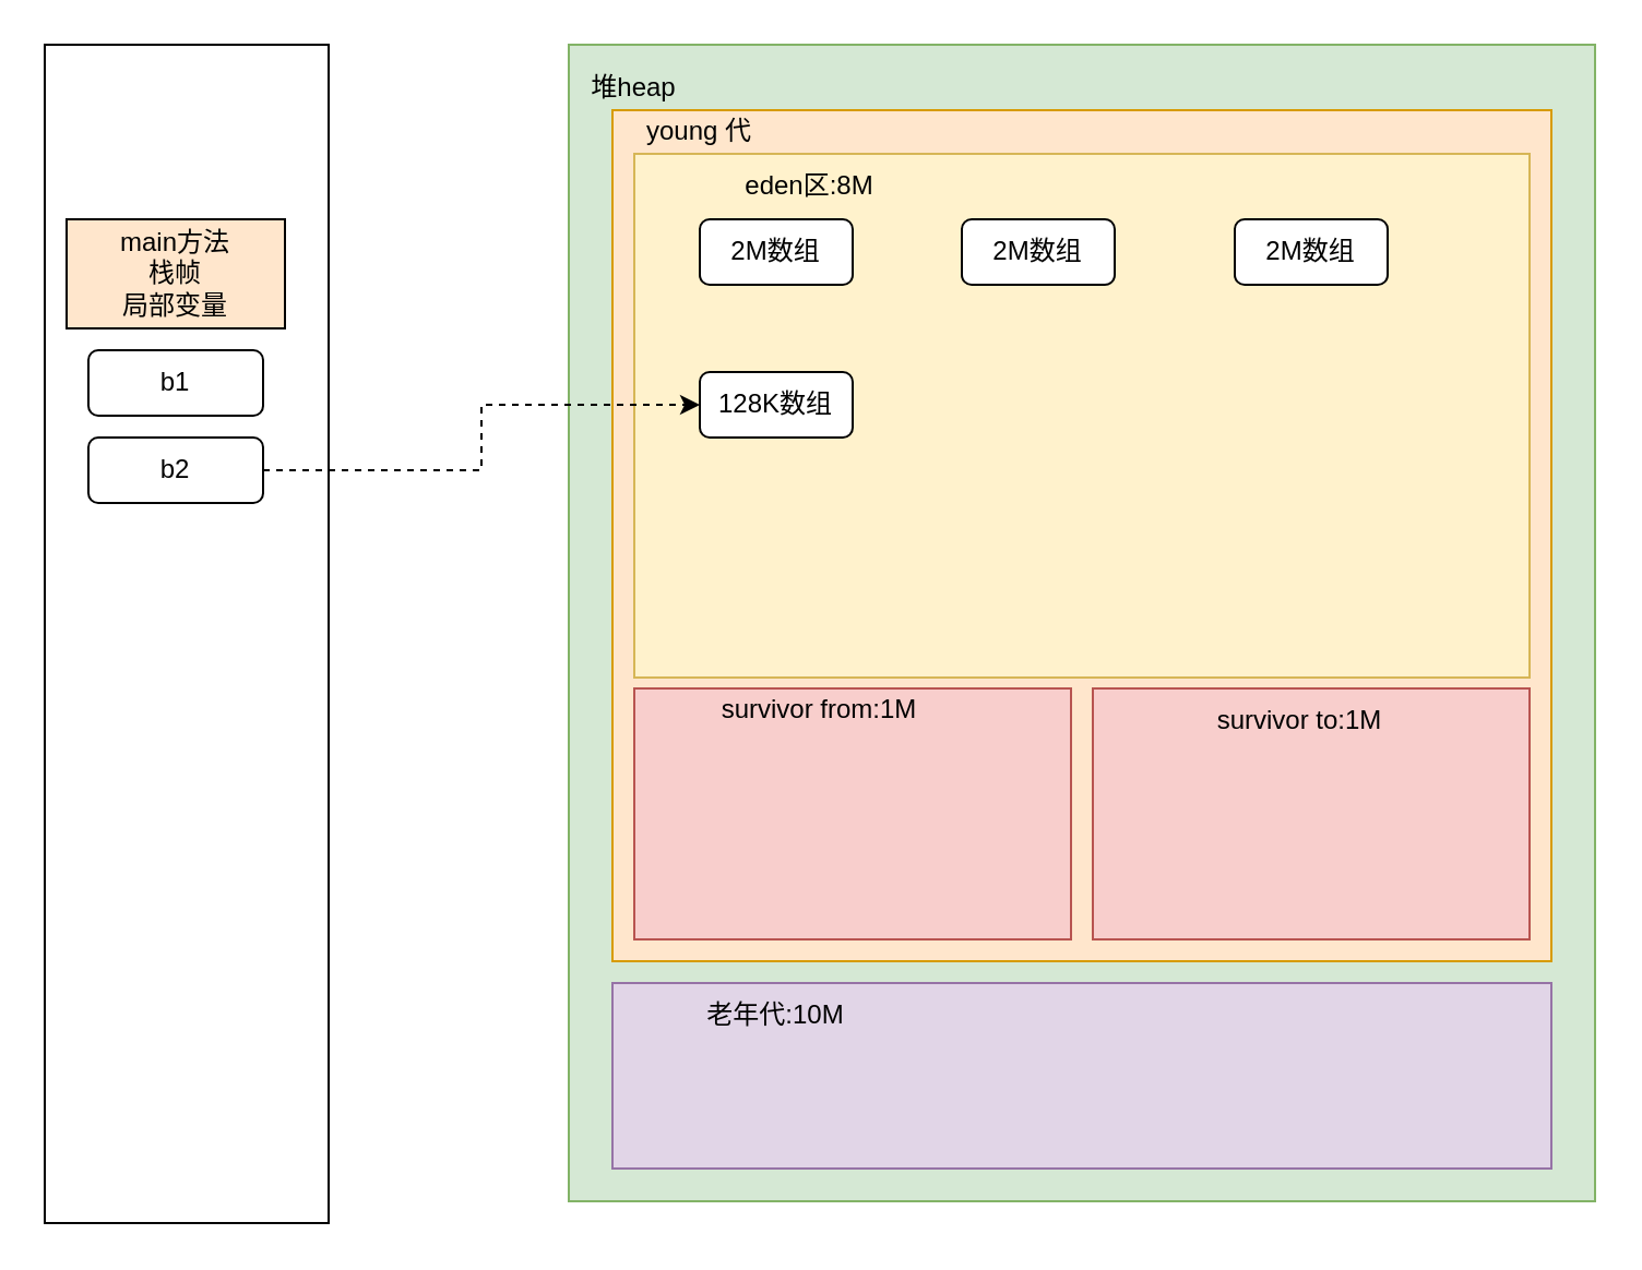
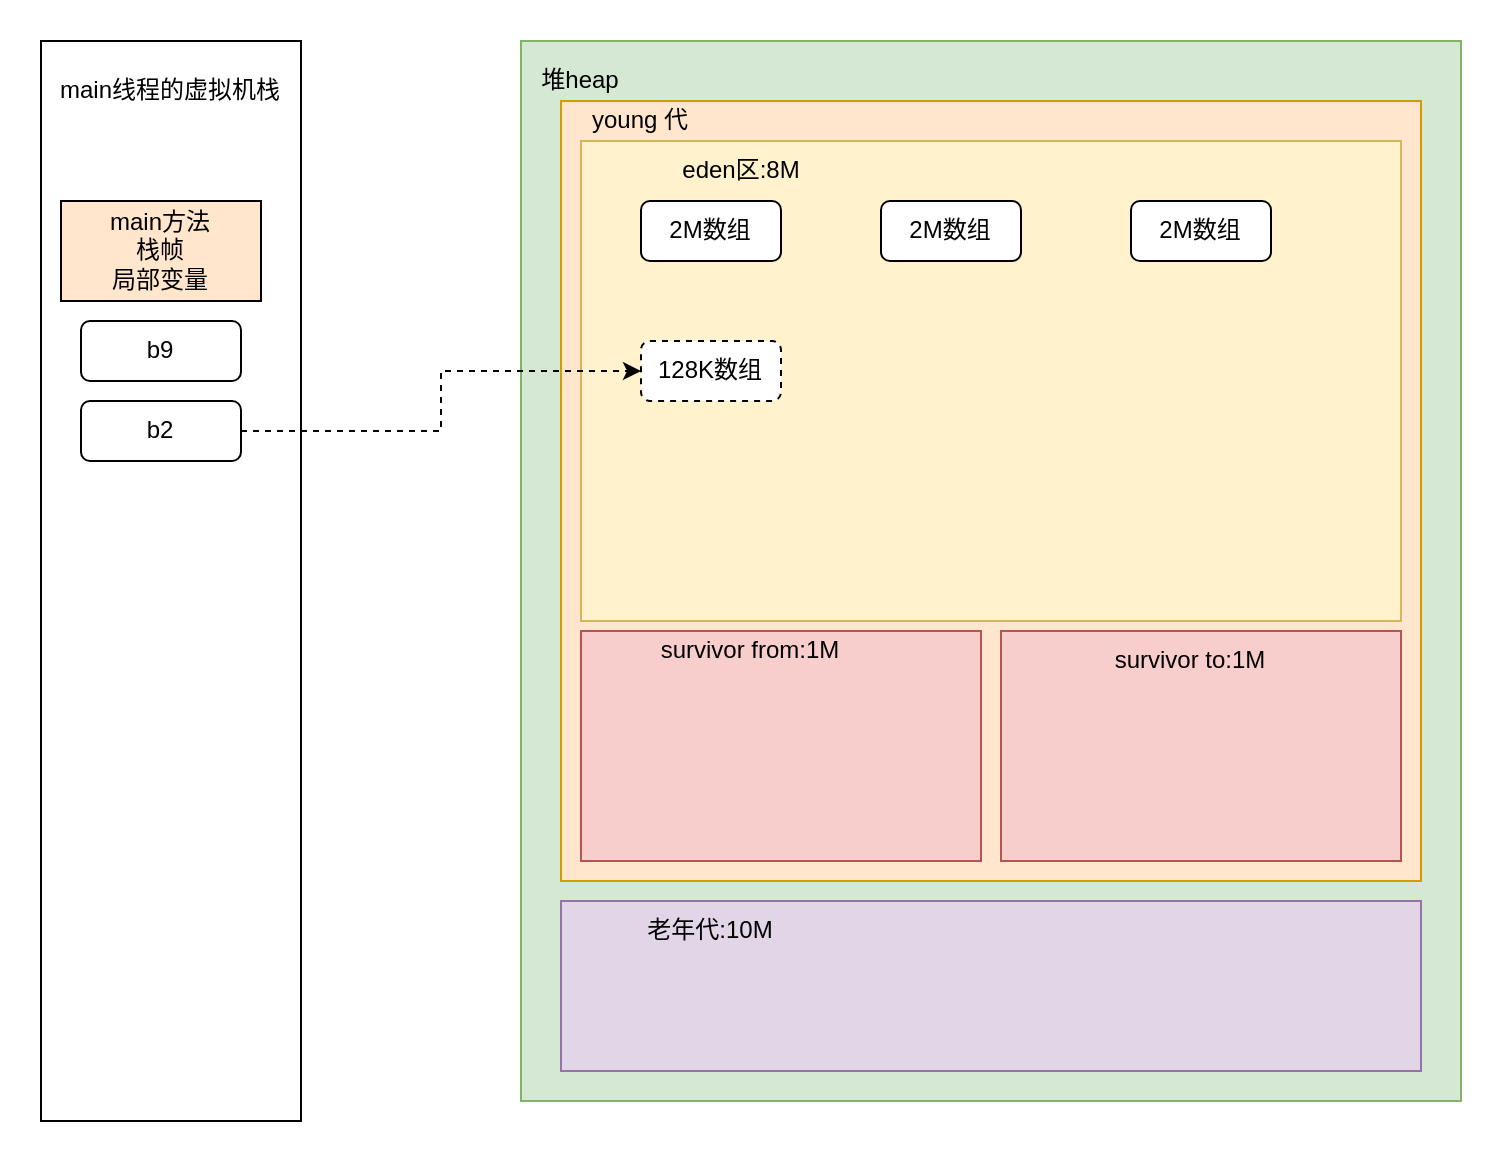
  <mxCell id="0" />
  <mxCell id="1" parent="0" />
  <mxCell id="2" value="" style="rounded=0;whiteSpace=wrap;html=1;" vertex="1" parent="1"><mxGeometry x="20" y="20" width="130" height="540" as="geometry" /></mxCell>
  <mxCell id="3" value="堆heap" style="text;html=1;strokeColor=none;fillColor=none;align=center;verticalAlign=middle;whiteSpace=wrap;rounded=0;" vertex="1" parent="1"><mxGeometry x="260" y="30" width="90" height="20" as="geometry" /></mxCell>
  <mxCell id="4" value="" style="rounded=0;whiteSpace=wrap;html=1;fillColor=#d5e8d4;strokeColor=#82b366;" vertex="1" parent="1"><mxGeometry x="260" y="20" width="470" height="530" as="geometry" /></mxCell>
+ <mxCell id="5" value="main线程的虚拟机栈" style="text;html=1;strokeColor=none;fillColor=none;align=center;verticalAlign=middle;whiteSpace=wrap;rounded=0;" vertex="1" parent="1"><mxGeometry x="20" y="30" width="130" height="30" as="geometry" /></mxCell>
  <mxCell id="6" value="" style="rounded=0;whiteSpace=wrap;html=1;fillColor=#ffe6cc;strokeColor=#d79b00;" vertex="1" parent="1"><mxGeometry x="280" y="50" width="430" height="390" as="geometry" /></mxCell>
  <mxCell id="7" value="" style="rounded=0;whiteSpace=wrap;html=1;fillColor=#e1d5e7;strokeColor=#9673a6;" vertex="1" parent="1"><mxGeometry x="280" y="450" width="430" height="85" as="geometry" /></mxCell>
  <mxCell id="8" value="" style="rounded=0;whiteSpace=wrap;html=1;fillColor=#fff2cc;strokeColor=#d6b656;" vertex="1" parent="1"><mxGeometry x="290" y="70" width="410" height="240" as="geometry" /></mxCell>
  <mxCell id="9" value="" style="rounded=0;whiteSpace=wrap;html=1;fillColor=#f8cecc;strokeColor=#b85450;" vertex="1" parent="1"><mxGeometry x="290" y="315" width="200" height="115" as="geometry" /></mxCell>
  <mxCell id="10" value="" style="rounded=0;whiteSpace=wrap;html=1;fillColor=#f8cecc;strokeColor=#b85450;" vertex="1" parent="1"><mxGeometry x="500" y="315" width="200" height="115" as="geometry" /></mxCell>
  <mxCell id="11" value="young 代" style="text;html=1;strokeColor=none;fillColor=none;align=center;verticalAlign=middle;whiteSpace=wrap;rounded=0;" vertex="1" parent="1"><mxGeometry x="290" y="50" width="60" height="20" as="geometry" /></mxCell>
  <mxCell id="12" value="老年代:10M" style="text;html=1;strokeColor=none;fillColor=none;align=center;verticalAlign=middle;whiteSpace=wrap;rounded=0;" vertex="1" parent="1"><mxGeometry x="280" y="450" width="150" height="30" as="geometry" /></mxCell>
  <mxCell id="13" value="eden区:8M" style="text;html=1;strokeColor=none;fillColor=none;align=center;verticalAlign=middle;whiteSpace=wrap;rounded=0;" vertex="1" parent="1"><mxGeometry x="311" y="70" width="119" height="30" as="geometry" /></mxCell>
  <mxCell id="14" value="survivor from:1M" style="text;html=1;strokeColor=none;fillColor=none;align=center;verticalAlign=middle;whiteSpace=wrap;rounded=0;" vertex="1" parent="1"><mxGeometry x="290" y="315" width="170" height="20" as="geometry" /></mxCell>
  <mxCell id="15" value="survivor to:1M" style="text;html=1;strokeColor=none;fillColor=none;align=center;verticalAlign=middle;whiteSpace=wrap;rounded=0;" vertex="1" parent="1"><mxGeometry x="500" y="315" width="190" height="30" as="geometry" /></mxCell>
  <mxCell id="16" value="堆heap" style="text;html=1;strokeColor=none;fillColor=none;align=center;verticalAlign=middle;whiteSpace=wrap;rounded=0;" vertex="1" parent="1"><mxGeometry x="260" y="25" width="60" height="30" as="geometry" /></mxCell>
  <mxCell id="17" value="2M数组" style="rounded=1;whiteSpace=wrap;html=1;" vertex="1" parent="1"><mxGeometry x="320" y="100" width="70" height="30" as="geometry" /></mxCell>
  <mxCell id="18" value="2M数组" style="rounded=1;whiteSpace=wrap;html=1;" vertex="1" parent="1"><mxGeometry x="440" y="100" width="70" height="30" as="geometry" /></mxCell>
  <mxCell id="19" value="2M数组" style="rounded=1;whiteSpace=wrap;html=1;" vertex="1" parent="1"><mxGeometry x="565" y="100" width="70" height="30" as="geometry" /></mxCell>
- <mxCell id="20" value="128K数组" style="rounded=1;whiteSpace=wrap;html=1;" vertex="1" parent="1"><mxGeometry x="320" y="170" width="70" height="30" as="geometry" /></mxCell>
+ <mxCell id="20" value="128K数组" style="rounded=1;whiteSpace=wrap;html=1;dashed=1;" vertex="1" parent="1"><mxGeometry x="320" y="170" width="70" height="30" as="geometry" /></mxCell>
  <mxCell id="21" value="main方法&lt;br&gt;栈帧&lt;br&gt;局部变量" style="rounded=0;whiteSpace=wrap;html=1;fillColor=#ffe6cc;" vertex="1" parent="1"><mxGeometry x="30" y="100" width="100" height="50" as="geometry" /></mxCell>
- <mxCell id="22" value="b1" style="rounded=1;whiteSpace=wrap;html=1;" vertex="1" parent="1"><mxGeometry x="40" y="160" width="80" height="30" as="geometry" /></mxCell>
+ <mxCell id="22" value="b9" style="rounded=1;whiteSpace=wrap;html=1;" vertex="1" parent="1"><mxGeometry x="40" y="160" width="80" height="30" as="geometry" /></mxCell>
  <mxCell id="23" style="edgeStyle=orthogonalEdgeStyle;rounded=0;orthogonalLoop=1;jettySize=auto;html=1;dashed=1;" edge="1" parent="1" source="24" target="20"><mxGeometry relative="1" as="geometry" /></mxCell>
  <mxCell id="24" value="b2" style="rounded=1;whiteSpace=wrap;html=1;" vertex="1" parent="1"><mxGeometry x="40" y="200" width="80" height="30" as="geometry" /></mxCell>
